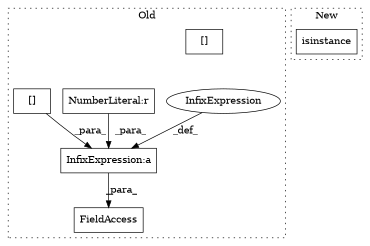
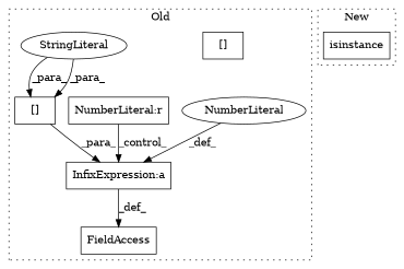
  digraph {
    node [a=27 l="12,1" s="981,1005" shape=box]
    n1 [l=3 label="InfixExpression:a" s=978]
    n2 [a=2 label="[]"]
-   n3 [a=34 l=4 label=InfixExpression s=974 shape=ellipse]
+   n3 [a=34 l=4 label=NumberLiteral s=974 shape=ellipse]
    n4 [l=4 label="NumberLiteral:r" s=929]
    n5 [a=22 l=10 label=FieldAccess s=1149]
+   n6 [a=45 l=12 label=StringLiteral s=993 shape=ellipse]
    n7 [a=2 label="[]"]
    n8 [a=32 l="11,1" label=isinstance s="924,945"]
    subgraph cluster_1 {
      label=Old
      style=dotted
      n1
      n2
      n3
      n4
      n5
+     n6
      n7
    }
    subgraph cluster_2 {
      label=New
      style=dotted
      n8
    }
-   n1 -> n5 [label=_para_]
+   n1 -> n5 [label=_def_]
    n3 -> n1 [label=_def_]
-   n4 -> n1 [label=_para_]
+   n4 -> n1 [label=_control_]
+   n6 -> n7 [label=_para_]
+   n6 -> n7 [label=_para_]
    n7 -> n1 [label=_para_]
  }
